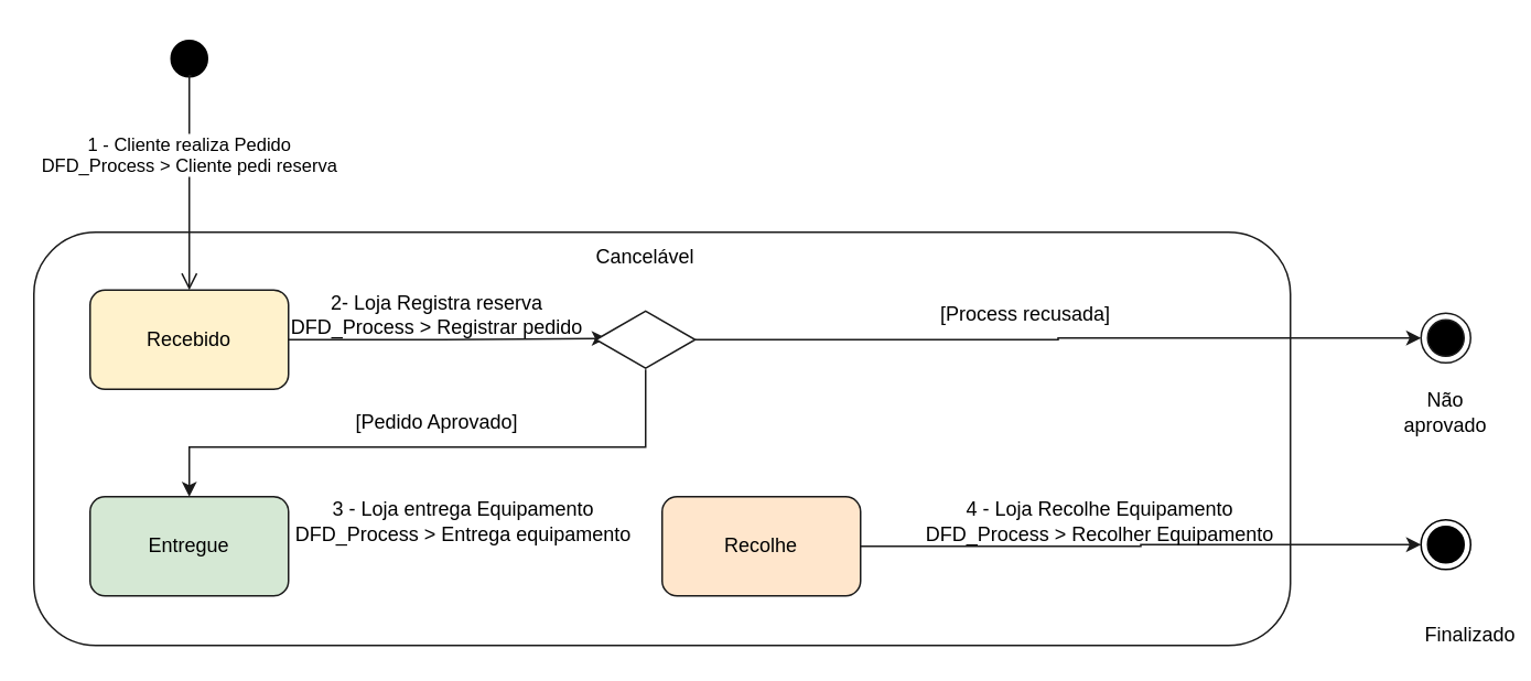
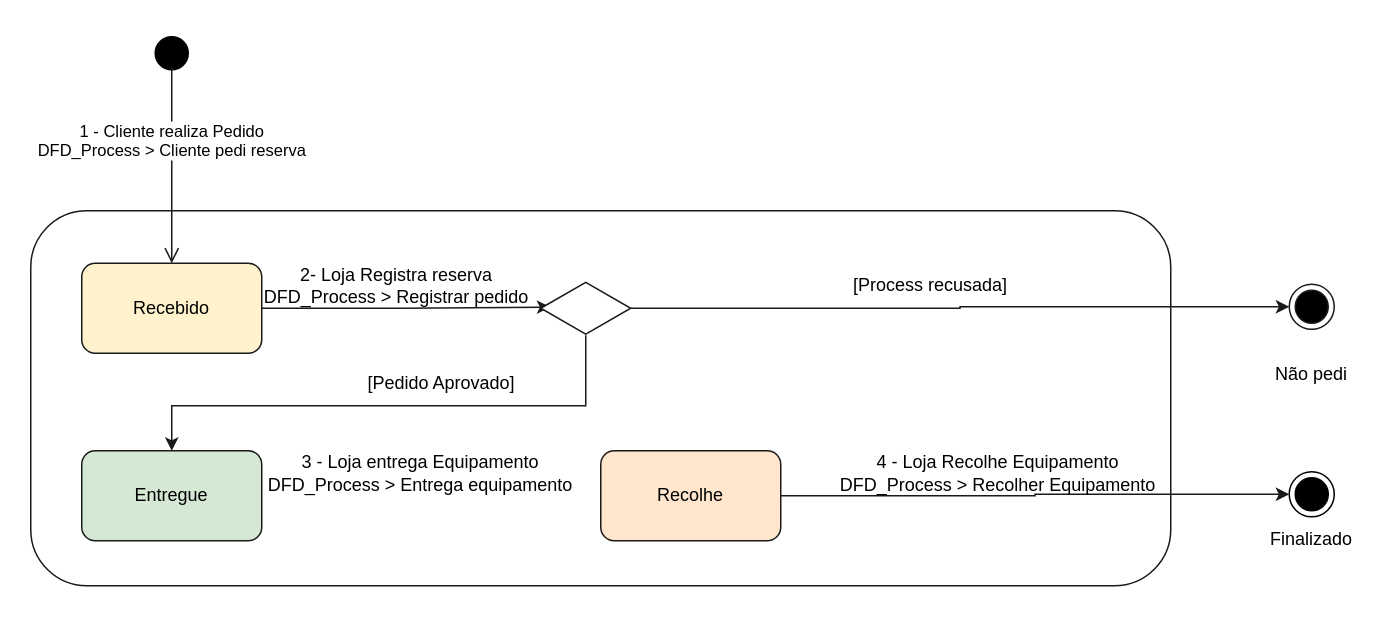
  <mxCell id="0" />
  <mxCell id="1" parent="0" />
  <mxCell id="2" value="" style="rounded=1;whiteSpace=wrap;html=1;strokeColor=#1A1A1A;" vertex="1" parent="1"><mxGeometry x="20" y="140" width="760" height="250" as="geometry" /></mxCell>
  <mxCell id="3" value="" style="ellipse;html=1;shape=endState;fillColor=#000000;strokeColor=#1A1A1A;" vertex="1" parent="1"><mxGeometry x="859" y="189" width="30" height="30" as="geometry" /></mxCell>
  <mxCell id="4" value="" style="ellipse;html=1;shape=startState;fillColor=#000000;strokeColor=#000000;" vertex="1" parent="1"><mxGeometry x="99" y="20" width="30" height="30" as="geometry" /></mxCell>
  <mxCell id="5" value="1 - Cliente realiza Pedido&lt;br&gt;DFD_Process &amp;gt; Cliente pedi reserva" style="edgeStyle=orthogonalEdgeStyle;html=1;verticalAlign=bottom;endArrow=open;endSize=8;strokeColor=#1A1A1A;rounded=0;exitX=0.543;exitY=0.847;exitDx=0;exitDy=0;exitPerimeter=0;entryX=0.5;entryY=0;entryDx=0;entryDy=0;" edge="1" source="4" parent="1" target="7"><mxGeometry relative="1" as="geometry"><mxPoint x="114.66" y="140" as="targetPoint" /><mxPoint x="114.66" y="80" as="sourcePoint" /><Array as="points"><mxPoint x="114" y="45" /></Array></mxGeometry></mxCell>
  <mxCell id="6" style="edgeStyle=orthogonalEdgeStyle;rounded=0;orthogonalLoop=1;jettySize=auto;html=1;entryX=0.107;entryY=0.478;entryDx=0;entryDy=0;entryPerimeter=0;strokeColor=#1A1A1A;" edge="1" parent="1" source="7" target="10"><mxGeometry relative="1" as="geometry" /></mxCell>
  <mxCell id="7" value="Recebido" style="rounded=1;whiteSpace=wrap;html=1;strokeColor=#1A1A1A;fillColor=#fff2cc;" vertex="1" parent="1"><mxGeometry x="54" y="175" width="120" height="60" as="geometry" /></mxCell>
  <mxCell id="8" style="edgeStyle=orthogonalEdgeStyle;rounded=0;orthogonalLoop=1;jettySize=auto;html=1;strokeColor=#1A1A1A;" edge="1" parent="1" source="10" target="3"><mxGeometry relative="1" as="geometry" /></mxCell>
  <mxCell id="9" style="edgeStyle=orthogonalEdgeStyle;rounded=0;orthogonalLoop=1;jettySize=auto;html=1;entryX=0.5;entryY=0;entryDx=0;entryDy=0;strokeColor=#1A1A1A;" edge="1" parent="1" source="10" target="14"><mxGeometry relative="1" as="geometry"><Array as="points"><mxPoint x="390" y="270" /><mxPoint x="114" y="270" /></Array></mxGeometry></mxCell>
  <mxCell id="10" value="" style="html=1;whiteSpace=wrap;aspect=fixed;shape=isoRectangle;strokeColor=#1A1A1A;" vertex="1" parent="1"><mxGeometry x="360" y="187" width="60" height="36" as="geometry" /></mxCell>
  <mxCell id="11" value="2- Loja Registra reserva&lt;br&gt;DFD_Process &amp;gt; Registrar pedido" style="text;html=1;strokeColor=none;fillColor=none;align=center;verticalAlign=middle;whiteSpace=wrap;rounded=0;" vertex="1" parent="1"><mxGeometry x="174" y="175" width="180" height="30" as="geometry" /></mxCell>
  <mxCell id="12" value="[Process recusada]" style="text;html=1;strokeColor=none;fillColor=none;align=center;verticalAlign=middle;whiteSpace=wrap;rounded=0;" vertex="1" parent="1"><mxGeometry x="550" y="175" width="140" height="30" as="geometry" /></mxCell>
- <mxCell id="13" value="Não aprovado" style="text;html=1;strokeColor=none;fillColor=none;align=center;verticalAlign=middle;whiteSpace=wrap;rounded=0;" vertex="1" parent="1"><mxGeometry x="844" y="234" width="60" height="30" as="geometry" /></mxCell>
+ <mxCell id="13" value="Não pedi" style="text;html=1;strokeColor=none;fillColor=none;align=center;verticalAlign=middle;whiteSpace=wrap;rounded=0;" vertex="1" parent="1"><mxGeometry x="844" y="234" width="60" height="30" as="geometry" /></mxCell>
  <mxCell id="14" value="Entregue" style="rounded=1;whiteSpace=wrap;html=1;strokeColor=#1A1A1A;fillColor=#d5e8d4;" vertex="1" parent="1"><mxGeometry x="54" y="300" width="120" height="60" as="geometry" /></mxCell>
- <mxCell id="15" value="[Pedido Aprovado]" style="text;html=1;strokeColor=none;fillColor=none;align=center;verticalAlign=middle;whiteSpace=wrap;rounded=0;" vertex="1" parent="1"><mxGeometry x="204" y="240" width="120" height="30" as="geometry" /></mxCell>
+ <mxCell id="15" value="[Pedido Aprovado]" style="text;html=1;strokeColor=none;fillColor=none;align=center;verticalAlign=middle;whiteSpace=wrap;rounded=0;" vertex="1" parent="1"><mxGeometry x="234" y="240" width="120" height="30" as="geometry" /></mxCell>
  <mxCell id="16" value="3 - Loja entrega Equipamento&lt;br&gt;DFD_Process &amp;gt; Entrega equipamento" style="text;html=1;strokeColor=none;fillColor=none;align=center;verticalAlign=middle;whiteSpace=wrap;rounded=0;" vertex="1" parent="1"><mxGeometry x="160" y="300" width="240" height="30" as="geometry" /></mxCell>
  <mxCell id="17" style="edgeStyle=orthogonalEdgeStyle;rounded=0;orthogonalLoop=1;jettySize=auto;html=1;strokeColor=#1A1A1A;entryX=0;entryY=0.5;entryDx=0;entryDy=0;" edge="1" parent="1" source="18" target="20"><mxGeometry relative="1" as="geometry"><mxPoint x="870" y="330" as="targetPoint" /></mxGeometry></mxCell>
  <mxCell id="18" value="Recolhe" style="rounded=1;whiteSpace=wrap;html=1;strokeColor=#1A1A1A;fillColor=#ffe6cc;" vertex="1" parent="1"><mxGeometry x="400" y="300" width="120" height="60" as="geometry" /></mxCell>
  <mxCell id="19" value="4 - Loja Recolhe Equipamento&lt;br&gt;DFD_Process &amp;gt; Recolher Equipamento" style="text;html=1;strokeColor=none;fillColor=none;align=center;verticalAlign=middle;whiteSpace=wrap;rounded=0;" vertex="1" parent="1"><mxGeometry x="530" y="300" width="270" height="30" as="geometry" /></mxCell>
  <mxCell id="20" value="" style="ellipse;html=1;shape=endState;fillColor=#000000;strokeColor=#000000;" vertex="1" parent="1"><mxGeometry x="859" y="314" width="30" height="30" as="geometry" /></mxCell>
- <mxCell id="21" value="Finalizado" style="text;html=1;strokeColor=none;fillColor=none;align=center;verticalAlign=middle;whiteSpace=wrap;rounded=0;" vertex="1" parent="1"><mxGeometry x="859" y="369" width="60" height="30" as="geometry" /></mxCell>
- <mxCell id="22" value="Cancelável" style="text;html=1;strokeColor=none;fillColor=none;align=center;verticalAlign=middle;whiteSpace=wrap;rounded=0;" vertex="1" parent="1"><mxGeometry x="360" y="140" width="60" height="30" as="geometry" /></mxCell>
+ <mxCell id="21" value="Finalizado" style="text;html=1;strokeColor=none;fillColor=none;align=center;verticalAlign=middle;whiteSpace=wrap;rounded=0;" vertex="1" parent="1"><mxGeometry x="844" y="344" width="60" height="30" as="geometry" /></mxCell>
